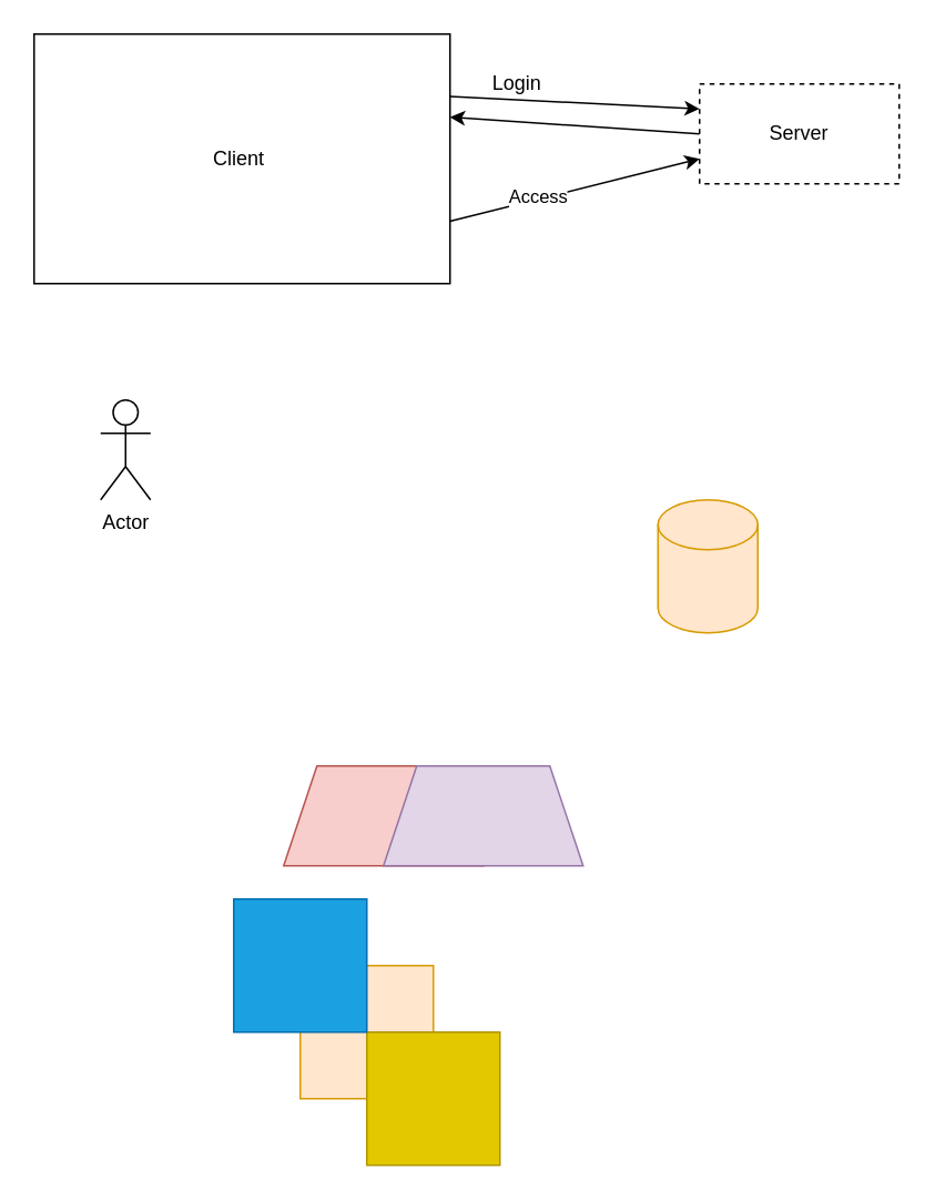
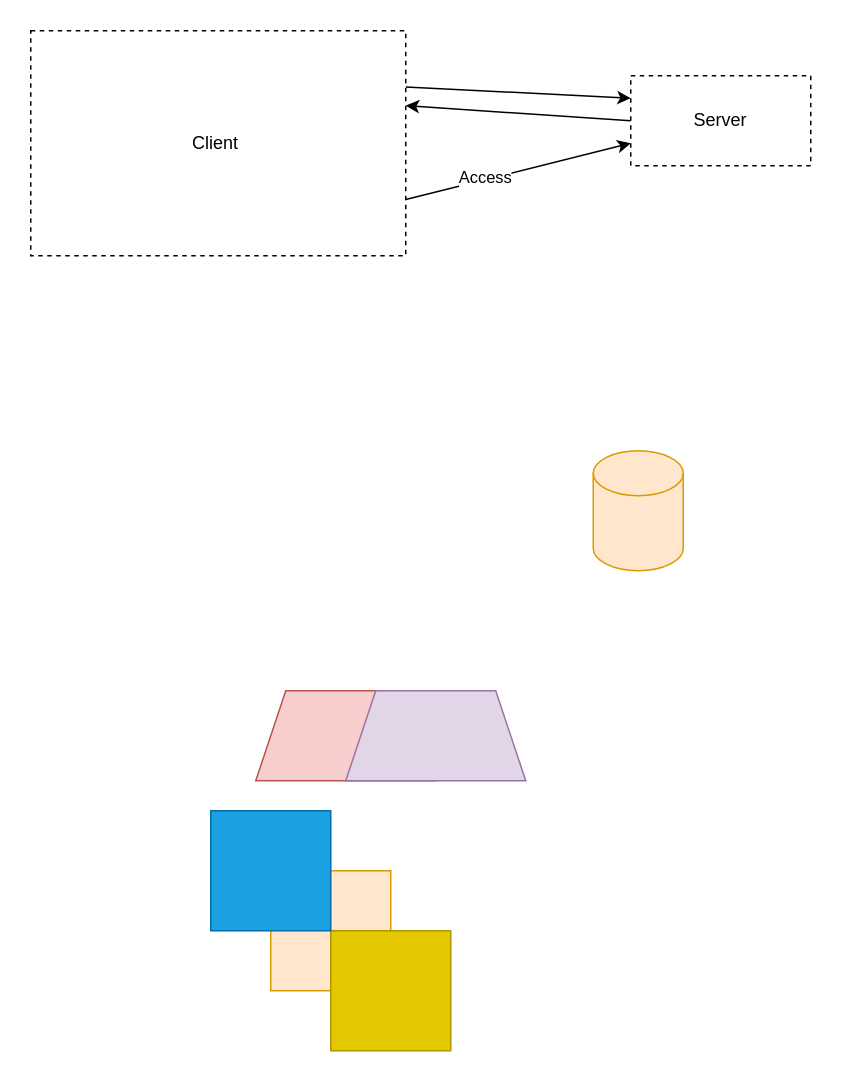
  <mxCell id="0" />
  <mxCell id="1" parent="0" />
  <mxCell id="2" value="" style="group" vertex="1" connectable="0" parent="1"><mxGeometry x="140" y="540" width="160" height="160" as="geometry" /></mxCell>
  <mxCell id="3" value="" style="whiteSpace=wrap;html=1;aspect=fixed;fillColor=#ffe6cc;strokeColor=#d79b00;" vertex="1" parent="2"><mxGeometry x="40" y="40" width="80" height="80" as="geometry" /></mxCell>
  <mxCell id="4" value="" style="whiteSpace=wrap;html=1;aspect=fixed;fillColor=#e3c800;fontColor=#000000;strokeColor=#B09500;" vertex="1" parent="2"><mxGeometry x="80" y="80" width="80" height="80" as="geometry" /></mxCell>
  <mxCell id="5" value="" style="whiteSpace=wrap;html=1;aspect=fixed;fillColor=#1ba1e2;fontColor=#ffffff;strokeColor=#006EAF;" vertex="1" parent="2"><mxGeometry width="80" height="80" as="geometry" /></mxCell>
  <mxCell id="6" value="" style="shape=trapezoid;perimeter=trapezoidPerimeter;whiteSpace=wrap;html=1;fixedSize=1;fillColor=#f8cecc;strokeColor=#b85450;" vertex="1" parent="1"><mxGeometry x="170" y="460" width="120" height="60" as="geometry" /></mxCell>
  <mxCell id="7" value="" style="shape=trapezoid;perimeter=trapezoidPerimeter;whiteSpace=wrap;html=1;fixedSize=1;fillColor=#e1d5e7;strokeColor=#9673a6;" vertex="1" parent="1"><mxGeometry x="230" y="460" width="120" height="60" as="geometry" /></mxCell>
  <mxCell id="8" style="edgeStyle=none;html=1;exitX=1;exitY=0.25;exitDx=0;exitDy=0;entryX=0;entryY=0.25;entryDx=0;entryDy=0;" edge="1" parent="1" source="11" target="13"><mxGeometry relative="1" as="geometry" /></mxCell>
  <mxCell id="9" style="edgeStyle=none;html=1;exitX=1;exitY=0.75;exitDx=0;exitDy=0;entryX=0;entryY=0.75;entryDx=0;entryDy=0;" edge="1" parent="1" source="11" target="13"><mxGeometry relative="1" as="geometry" /></mxCell>
  <mxCell id="10" value="Access" style="edgeLabel;html=1;align=center;verticalAlign=middle;resizable=0;points=[];" vertex="1" connectable="0" parent="9"><mxGeometry x="-0.286" y="2" relative="1" as="geometry"><mxPoint as="offset" /></mxGeometry></mxCell>
- <mxCell id="11" value="Client&amp;nbsp;" style="rounded=0;whiteSpace=wrap;html=1;" vertex="1" parent="1"><mxGeometry x="20" y="20" width="250" height="150" as="geometry" /></mxCell>
+ <mxCell id="11" value="Client&amp;nbsp;" style="rounded=0;whiteSpace=wrap;html=1;dashed=1;" vertex="1" parent="1"><mxGeometry x="20" y="20" width="250" height="150" as="geometry" /></mxCell>
  <mxCell id="12" style="edgeStyle=none;html=1;exitX=0;exitY=0.5;exitDx=0;exitDy=0;entryX=1;entryY=0.333;entryDx=0;entryDy=0;entryPerimeter=0;" edge="1" parent="1" source="13" target="11"><mxGeometry relative="1" as="geometry" /></mxCell>
  <mxCell id="13" value="Server" style="rounded=0;whiteSpace=wrap;html=1;dashed=1;" vertex="1" parent="1"><mxGeometry x="420" y="50" width="120" height="60" as="geometry" /></mxCell>
- <mxCell id="14" value="Login" style="text;html=1;align=center;verticalAlign=middle;resizable=0;points=[];autosize=1;strokeColor=none;fillColor=none;" vertex="1" parent="1"><mxGeometry x="290" y="40" width="40" height="20" as="geometry" /></mxCell>
- <mxCell id="15" value="Actor" style="shape=umlActor;verticalLabelPosition=bottom;verticalAlign=top;html=1;outlineConnect=0;" vertex="1" parent="1"><mxGeometry x="60" y="240" width="30" height="60" as="geometry" /></mxCell>
  <mxCell id="16" value="" style="shape=cylinder3;whiteSpace=wrap;html=1;boundedLbl=1;backgroundOutline=1;size=15;fillColor=#ffe6cc;strokeColor=#d79b00;" vertex="1" parent="1"><mxGeometry x="395" y="300" width="60" height="80" as="geometry" /></mxCell>
